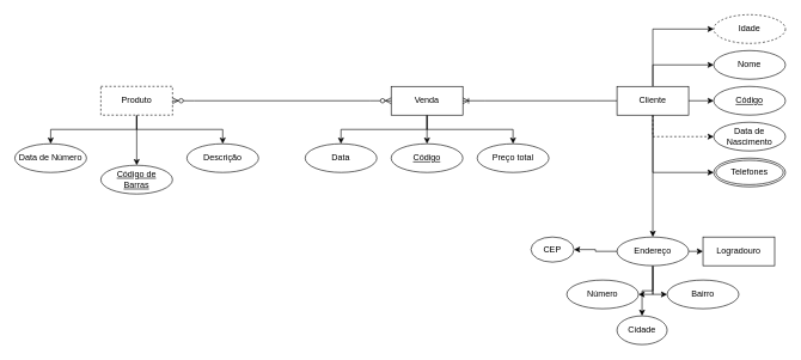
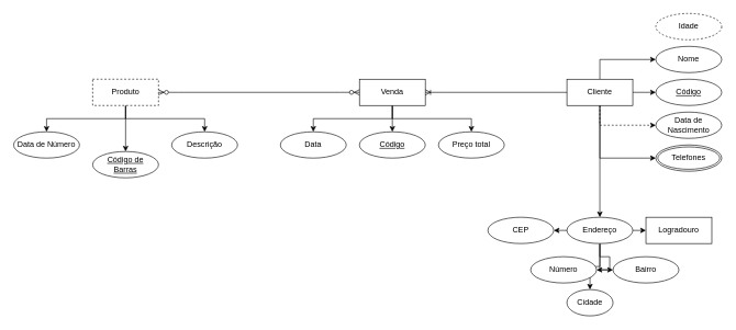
  <mxCell id="0" />
  <mxCell id="1" parent="0" />
  <mxCell id="2" value="Telefones" style="ellipse;shape=doubleEllipse;margin=3;whiteSpace=wrap;html=1;align=center;" vertex="1" parent="1"><mxGeometry x="995" y="220" width="100" height="40" as="geometry" /></mxCell>
  <mxCell id="3" value="Data de Nascimento" style="ellipse;whiteSpace=wrap;html=1;align=center;" vertex="1" parent="1"><mxGeometry x="995" y="170" width="100" height="40" as="geometry" /></mxCell>
  <mxCell id="4" value="Código" style="ellipse;whiteSpace=wrap;html=1;align=center;fontStyle=4;" vertex="1" parent="1"><mxGeometry x="995" y="120" width="100" height="40" as="geometry" /></mxCell>
  <mxCell id="5" value="Nome" style="ellipse;whiteSpace=wrap;html=1;align=center;" vertex="1" parent="1"><mxGeometry x="995" y="70" width="100" height="40" as="geometry" /></mxCell>
- <mxCell id="6" style="edgeStyle=orthogonalEdgeStyle;rounded=0;orthogonalLoop=1;jettySize=auto;html=1;exitX=0.5;exitY=0;exitDx=0;exitDy=0;entryX=0;entryY=0.5;entryDx=0;entryDy=0;" edge="1" parent="1" source="12" target="13"><mxGeometry relative="1" as="geometry"><mxPoint x="960" y="30" as="targetPoint" /></mxGeometry></mxCell>
  <mxCell id="7" style="edgeStyle=orthogonalEdgeStyle;rounded=0;orthogonalLoop=1;jettySize=auto;html=1;exitX=0.5;exitY=0;exitDx=0;exitDy=0;entryX=0;entryY=0.5;entryDx=0;entryDy=0;" edge="1" parent="1" source="12" target="5"><mxGeometry relative="1" as="geometry" /></mxCell>
  <mxCell id="8" style="edgeStyle=orthogonalEdgeStyle;rounded=0;orthogonalLoop=1;jettySize=auto;html=1;exitX=1;exitY=0.5;exitDx=0;exitDy=0;entryX=0;entryY=0.5;entryDx=0;entryDy=0;" edge="1" parent="1" source="12" target="4"><mxGeometry relative="1" as="geometry" /></mxCell>
  <mxCell id="9" style="edgeStyle=orthogonalEdgeStyle;rounded=0;orthogonalLoop=1;jettySize=auto;html=1;exitX=0.5;exitY=1;exitDx=0;exitDy=0;entryX=0;entryY=0.5;entryDx=0;entryDy=0;dashed=1;" edge="1" parent="1" source="12" target="3"><mxGeometry relative="1" as="geometry" /></mxCell>
  <mxCell id="10" style="edgeStyle=orthogonalEdgeStyle;rounded=0;orthogonalLoop=1;jettySize=auto;html=1;exitX=0.5;exitY=1;exitDx=0;exitDy=0;entryX=0;entryY=0.5;entryDx=0;entryDy=0;" edge="1" parent="1" source="12" target="2"><mxGeometry relative="1" as="geometry" /></mxCell>
  <mxCell id="11" style="edgeStyle=orthogonalEdgeStyle;rounded=0;orthogonalLoop=1;jettySize=auto;html=1;exitX=0.5;exitY=1;exitDx=0;exitDy=0;entryX=0.5;entryY=0;entryDx=0;entryDy=0;" edge="1" parent="1" source="12" target="19"><mxGeometry relative="1" as="geometry" /></mxCell>
  <mxCell id="12" value="Cliente" style="whiteSpace=wrap;html=1;align=center;" vertex="1" parent="1"><mxGeometry x="860" y="120" width="100" height="40" as="geometry" /></mxCell>
  <mxCell id="13" value="Idade" style="ellipse;whiteSpace=wrap;html=1;align=center;dashed=1;" vertex="1" parent="1"><mxGeometry x="995" y="20" width="100" height="40" as="geometry" /></mxCell>
  <mxCell id="14" style="edgeStyle=orthogonalEdgeStyle;rounded=0;orthogonalLoop=1;jettySize=auto;html=1;exitX=0;exitY=0.5;exitDx=0;exitDy=0;entryX=1;entryY=0.5;entryDx=0;entryDy=0;" edge="1" parent="1" source="19" target="20"><mxGeometry relative="1" as="geometry" /></mxCell>
  <mxCell id="15" style="edgeStyle=orthogonalEdgeStyle;rounded=0;orthogonalLoop=1;jettySize=auto;html=1;exitX=1;exitY=0.5;exitDx=0;exitDy=0;entryX=0;entryY=0.5;entryDx=0;entryDy=0;" edge="1" parent="1" source="19" target="23"><mxGeometry relative="1" as="geometry" /></mxCell>
  <mxCell id="16" style="edgeStyle=orthogonalEdgeStyle;rounded=0;orthogonalLoop=1;jettySize=auto;html=1;exitX=0.5;exitY=1;exitDx=0;exitDy=0;entryX=0;entryY=0.5;entryDx=0;entryDy=0;" edge="1" parent="1" source="19" target="22"><mxGeometry relative="1" as="geometry" /></mxCell>
  <mxCell id="17" style="edgeStyle=orthogonalEdgeStyle;rounded=0;orthogonalLoop=1;jettySize=auto;html=1;exitX=0.5;exitY=1;exitDx=0;exitDy=0;entryX=1;entryY=0.5;entryDx=0;entryDy=0;" edge="1" parent="1" source="19" target="21"><mxGeometry relative="1" as="geometry" /></mxCell>
  <mxCell id="18" style="edgeStyle=orthogonalEdgeStyle;rounded=0;orthogonalLoop=1;jettySize=auto;html=1;exitX=0.5;exitY=1;exitDx=0;exitDy=0;" edge="1" parent="1" source="19" target="24"><mxGeometry relative="1" as="geometry" /></mxCell>
  <mxCell id="19" value="Endereço" style="ellipse;whiteSpace=wrap;html=1;align=center;" vertex="1" parent="1"><mxGeometry x="860" y="330" width="100" height="40" as="geometry" /></mxCell>
- <mxCell id="20" value="CEP" style="ellipse;whiteSpace=wrap;html=1;align=center;" vertex="1" parent="1"><mxGeometry x="740" y="330" width="60" height="35" as="geometry" /></mxCell>
- <mxCell id="21" value="Número" style="ellipse;whiteSpace=wrap;html=1;align=center;" vertex="1" parent="1"><mxGeometry x="790" y="390" width="100" height="40" as="geometry" /></mxCell>
+ <mxCell id="20" value="CEP" style="ellipse;whiteSpace=wrap;html=1;align=center;" vertex="1" parent="1"><mxGeometry x="740" y="330" width="100" height="40" as="geometry" /></mxCell>
+ <mxCell id="21" value="Número" style="ellipse;whiteSpace=wrap;html=1;align=center;" vertex="1" parent="1"><mxGeometry x="805" y="390" width="100" height="40" as="geometry" /></mxCell>
  <mxCell id="22" value="Bairro" style="ellipse;whiteSpace=wrap;html=1;align=center;" vertex="1" parent="1"><mxGeometry x="930" y="390" width="100" height="40" as="geometry" /></mxCell>
  <mxCell id="23" value="Logradouro" style="whiteSpace=wrap;html=1;align=center;rounded=0;" vertex="1" parent="1"><mxGeometry x="980" y="330" width="100" height="40" as="geometry" /></mxCell>
  <mxCell id="24" value="Cidade" style="ellipse;whiteSpace=wrap;html=1;align=center;" vertex="1" parent="1"><mxGeometry x="860" y="440" width="70" height="40" as="geometry" /></mxCell>
  <mxCell id="25" style="edgeStyle=orthogonalEdgeStyle;rounded=0;orthogonalLoop=1;jettySize=auto;html=1;exitX=0.5;exitY=1;exitDx=0;exitDy=0;entryX=0.5;entryY=0;entryDx=0;entryDy=0;" edge="1" parent="1" source="28" target="29"><mxGeometry relative="1" as="geometry" /></mxCell>
  <mxCell id="26" style="edgeStyle=orthogonalEdgeStyle;rounded=0;orthogonalLoop=1;jettySize=auto;html=1;exitX=0.5;exitY=1;exitDx=0;exitDy=0;entryX=0.5;entryY=0;entryDx=0;entryDy=0;" edge="1" parent="1" source="28" target="30"><mxGeometry relative="1" as="geometry" /></mxCell>
  <mxCell id="27" style="edgeStyle=orthogonalEdgeStyle;rounded=0;orthogonalLoop=1;jettySize=auto;html=1;exitX=0.5;exitY=1;exitDx=0;exitDy=0;entryX=0.5;entryY=0;entryDx=0;entryDy=0;" edge="1" parent="1" source="28" target="31"><mxGeometry relative="1" as="geometry" /></mxCell>
  <mxCell id="28" value="Venda" style="whiteSpace=wrap;html=1;align=center;" vertex="1" parent="1"><mxGeometry x="545" y="120" width="100" height="40" as="geometry" /></mxCell>
  <mxCell id="29" value="Código" style="ellipse;whiteSpace=wrap;html=1;align=center;fontStyle=4;" vertex="1" parent="1"><mxGeometry x="545" y="200" width="100" height="40" as="geometry" /></mxCell>
  <mxCell id="30" value="Preço total" style="ellipse;whiteSpace=wrap;html=1;align=center;" vertex="1" parent="1"><mxGeometry x="665" y="200" width="100" height="40" as="geometry" /></mxCell>
  <mxCell id="31" value="Data" style="ellipse;whiteSpace=wrap;html=1;align=center;" vertex="1" parent="1"><mxGeometry x="425" y="200" width="100" height="40" as="geometry" /></mxCell>
  <mxCell id="32" style="edgeStyle=orthogonalEdgeStyle;rounded=0;orthogonalLoop=1;jettySize=auto;html=1;exitX=0.5;exitY=1;exitDx=0;exitDy=0;entryX=0.5;entryY=0;entryDx=0;entryDy=0;" edge="1" parent="1" source="35" target="36"><mxGeometry relative="1" as="geometry" /></mxCell>
  <mxCell id="33" style="edgeStyle=orthogonalEdgeStyle;rounded=0;orthogonalLoop=1;jettySize=auto;html=1;exitX=0.5;exitY=1;exitDx=0;exitDy=0;entryX=0.5;entryY=0;entryDx=0;entryDy=0;" edge="1" parent="1" source="35" target="37"><mxGeometry relative="1" as="geometry" /></mxCell>
  <mxCell id="34" style="edgeStyle=orthogonalEdgeStyle;rounded=0;orthogonalLoop=1;jettySize=auto;html=1;exitX=0.5;exitY=1;exitDx=0;exitDy=0;entryX=0.5;entryY=0;entryDx=0;entryDy=0;" edge="1" parent="1" source="35" target="38"><mxGeometry relative="1" as="geometry" /></mxCell>
  <mxCell id="35" value="Produto" style="whiteSpace=wrap;html=1;align=center;dashed=1;" vertex="1" parent="1"><mxGeometry x="140" y="120" width="100" height="40" as="geometry" /></mxCell>
  <mxCell id="36" value="Código de &lt;br&gt;Barras" style="ellipse;whiteSpace=wrap;html=1;align=center;fontStyle=4;" vertex="1" parent="1"><mxGeometry x="140" y="230" width="100" height="40" as="geometry" /></mxCell>
  <mxCell id="37" value="Descrição" style="ellipse;whiteSpace=wrap;html=1;align=center;" vertex="1" parent="1"><mxGeometry x="260" y="200" width="100" height="40" as="geometry" /></mxCell>
  <mxCell id="38" value="Data de Número" style="ellipse;whiteSpace=wrap;html=1;align=center;" vertex="1" parent="1"><mxGeometry x="20" y="200" width="100" height="40" as="geometry" /></mxCell>
  <mxCell id="39" value="" style="edgeStyle=entityRelationEdgeStyle;fontSize=12;html=1;endArrow=ERoneToMany;rounded=0;exitX=0;exitY=0.5;exitDx=0;exitDy=0;entryX=1;entryY=0.5;entryDx=0;entryDy=0;" edge="1" parent="1" source="12" target="28"><mxGeometry width="100" height="100" relative="1" as="geometry"><mxPoint x="750" y="140" as="sourcePoint" /><mxPoint x="850" y="40" as="targetPoint" /><Array as="points"><mxPoint x="810" y="140" /></Array></mxGeometry></mxCell>
  <mxCell id="40" value="" style="edgeStyle=entityRelationEdgeStyle;fontSize=12;html=1;endArrow=ERzeroToMany;endFill=1;startArrow=ERzeroToMany;rounded=0;exitX=1;exitY=0.5;exitDx=0;exitDy=0;entryX=0;entryY=0.5;entryDx=0;entryDy=0;" edge="1" parent="1" source="35" target="28"><mxGeometry width="100" height="100" relative="1" as="geometry"><mxPoint x="360" y="250" as="sourcePoint" /><mxPoint x="460" y="150" as="targetPoint" /><Array as="points"><mxPoint x="150" y="130" /></Array></mxGeometry></mxCell>
